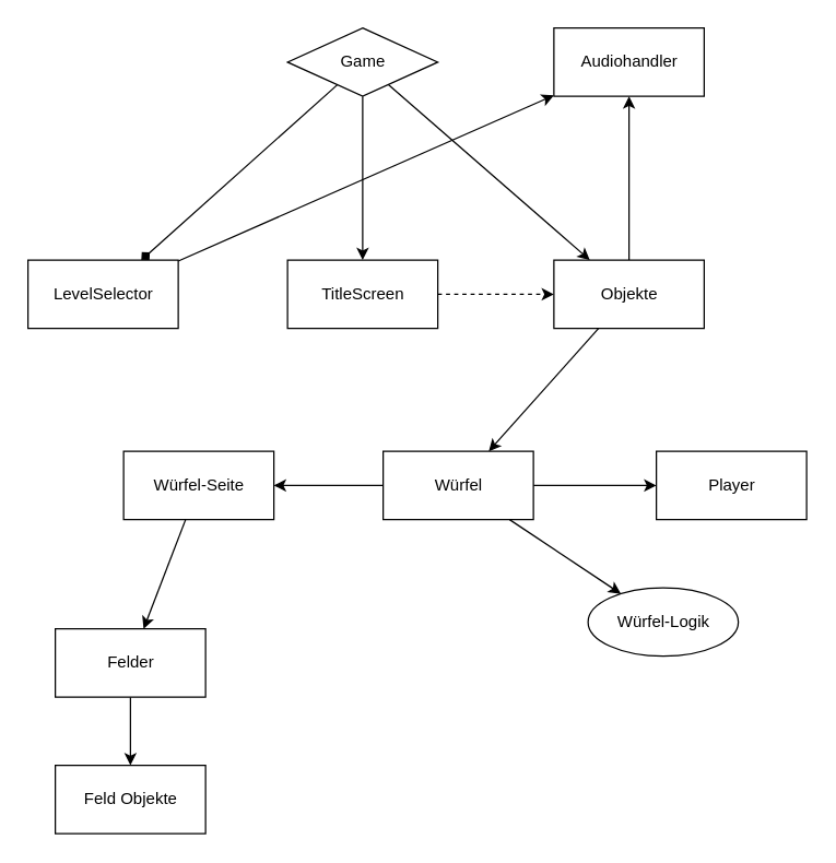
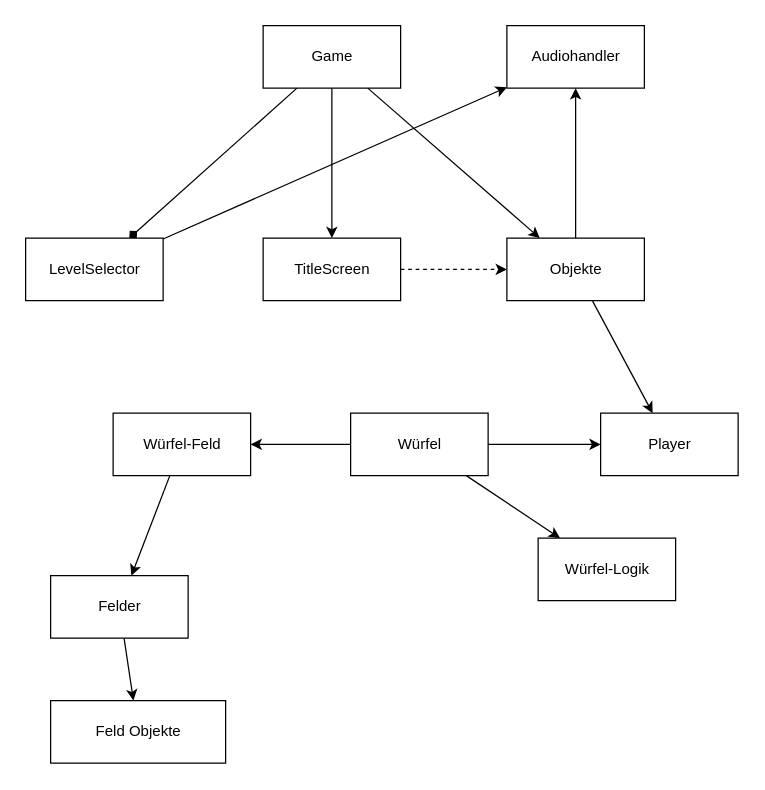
  <mxCell id="0" />
  <mxCell id="1" parent="0" />
  <mxCell id="2" style="edgeStyle=none;html=1;" edge="1" parent="1" source="5" target="11"><mxGeometry relative="1" as="geometry" /></mxCell>
  <mxCell id="3" style="edgeStyle=none;html=1;endArrow=diamond;" edge="1" parent="1" source="5" target="13"><mxGeometry relative="1" as="geometry" /></mxCell>
  <mxCell id="4" style="edgeStyle=none;html=1;" edge="1" parent="1" source="5" target="15"><mxGeometry relative="1" as="geometry" /></mxCell>
- <mxCell id="5" value="Game" style="rhombus;html=1;" parent="1" vertex="1"><mxGeometry x="210" y="20" width="110" height="50" as="geometry" /></mxCell>
+ <mxCell id="5" value="Game" style="html=1;" parent="1" vertex="1"><mxGeometry x="210" y="20" width="110" height="50" as="geometry" /></mxCell>
  <mxCell id="6" style="edgeStyle=none;html=1;" edge="1" parent="1" source="11" target="16"><mxGeometry relative="1" as="geometry" /></mxCell>
  <mxCell id="7" style="edgeStyle=none;html=1;" edge="1" parent="1" source="21" target="20"><mxGeometry relative="1" as="geometry" /></mxCell>
  <mxCell id="8" style="edgeStyle=none;html=1;" edge="1" parent="1" source="21" target="18"><mxGeometry relative="1" as="geometry" /></mxCell>
  <mxCell id="9" style="edgeStyle=none;html=1;" edge="1" parent="1" source="21" target="17"><mxGeometry relative="1" as="geometry" /></mxCell>
- <mxCell id="10" style="edgeStyle=none;html=1;" edge="1" parent="1" source="11" target="21"><mxGeometry relative="1" as="geometry" /></mxCell>
+ <mxCell id="10" style="edgeStyle=none;html=1;" edge="1" parent="1" source="11" target="17"><mxGeometry relative="1" as="geometry" /></mxCell>
  <mxCell id="11" value="Objekte" style="html=1;" vertex="1" parent="1"><mxGeometry x="405" y="190" width="110" height="50" as="geometry" /></mxCell>
  <mxCell id="12" style="edgeStyle=none;html=1;" edge="1" parent="1" source="13" target="16"><mxGeometry relative="1" as="geometry" /></mxCell>
  <mxCell id="13" value="LevelSelector" style="html=1;" vertex="1" parent="1"><mxGeometry x="20" y="190" width="110" height="50" as="geometry" /></mxCell>
  <mxCell id="14" style="edgeStyle=none;html=1;dashed=1;" edge="1" parent="1" source="15" target="11"><mxGeometry relative="1" as="geometry" /></mxCell>
  <mxCell id="15" value="TitleScreen" style="html=1;" vertex="1" parent="1"><mxGeometry x="210" y="190" width="110" height="50" as="geometry" /></mxCell>
  <mxCell id="16" value="Audiohandler" style="html=1;" vertex="1" parent="1"><mxGeometry x="405" y="20" width="110" height="50" as="geometry" /></mxCell>
  <mxCell id="17" value="Player" style="html=1;" vertex="1" parent="1"><mxGeometry x="480" y="330" width="110" height="50" as="geometry" /></mxCell>
- <mxCell id="18" value="Würfel-Logik" style="ellipse;html=1;" vertex="1" parent="1"><mxGeometry x="430" y="430" width="110" height="50" as="geometry" /></mxCell>
+ <mxCell id="18" value="Würfel-Logik" style="html=1;" vertex="1" parent="1"><mxGeometry x="430" y="430" width="110" height="50" as="geometry" /></mxCell>
  <mxCell id="19" style="edgeStyle=none;html=1;" edge="1" parent="1" source="20" target="24"><mxGeometry relative="1" as="geometry" /></mxCell>
- <mxCell id="20" value="Würfel-Seite" style="html=1;" vertex="1" parent="1"><mxGeometry x="90" y="330" width="110" height="50" as="geometry" /></mxCell>
+ <mxCell id="20" value="Würfel-Feld" style="html=1;" vertex="1" parent="1"><mxGeometry x="90" y="330" width="110" height="50" as="geometry" /></mxCell>
  <mxCell id="21" value="Würfel" style="html=1;" vertex="1" parent="1"><mxGeometry x="280" y="330" width="110" height="50" as="geometry" /></mxCell>
- <mxCell id="22" value="Feld Objekte" style="html=1;" vertex="1" parent="1"><mxGeometry x="40" y="560" width="110" height="50" as="geometry" /></mxCell>
+ <mxCell id="22" value="Feld Objekte" style="html=1;" vertex="1" parent="1"><mxGeometry x="40" y="560" width="140" height="50" as="geometry" /></mxCell>
  <mxCell id="23" style="edgeStyle=none;html=1;" edge="1" parent="1" source="24" target="22"><mxGeometry relative="1" as="geometry" /></mxCell>
  <mxCell id="24" value="Felder" style="html=1;" vertex="1" parent="1"><mxGeometry x="40" y="460" width="110" height="50" as="geometry" /></mxCell>
